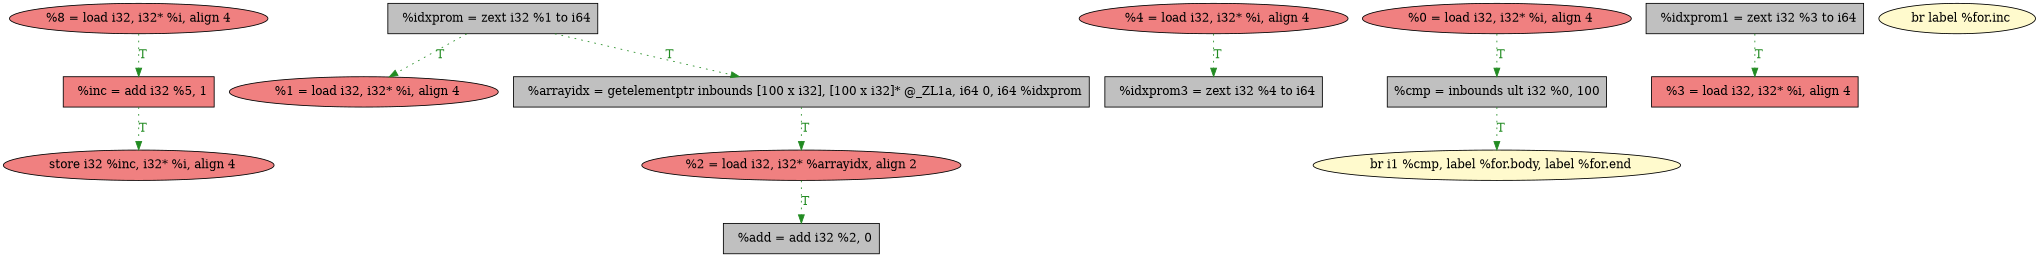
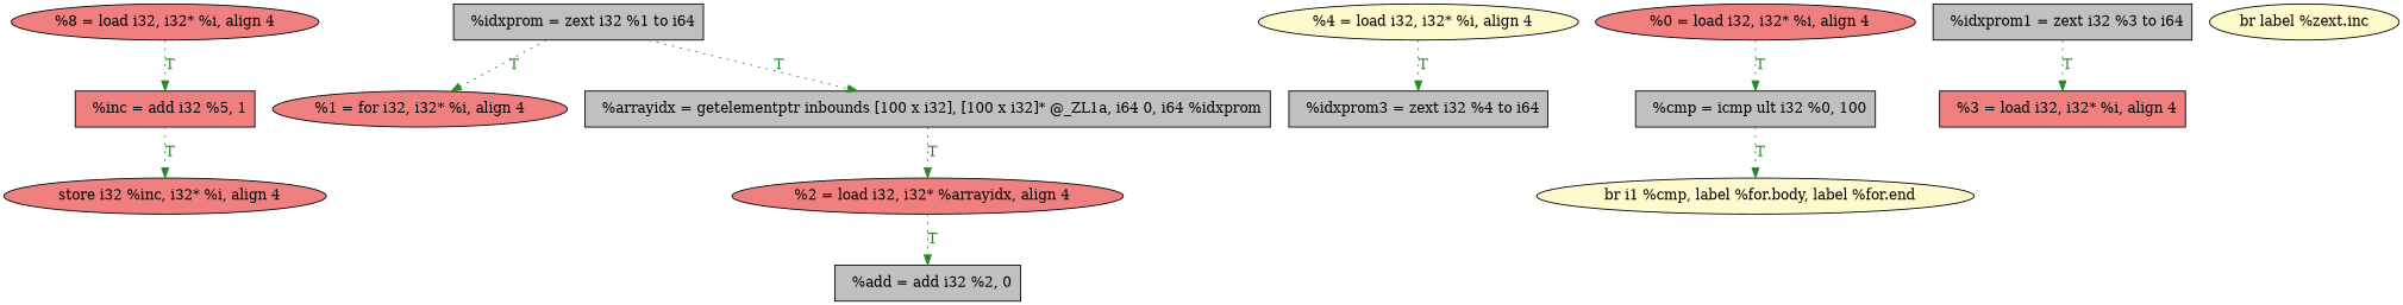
  digraph {
    node [fillcolor=lightcoral shape=ellipse style=filled]
    edge [color=forestgreen fontcolor=forestgreen style=dotted]
    n1 [label="  store i32 %inc, i32* %i, align 4"]
    n2 [label="%8 = load i32, i32* %i, align 4"]
    n3 [label="  %inc = add i32 %5, 1" shape=rectangle]
-   n4 [label="  %1 = load i32, i32* %i, align 4"]
+   n4 [label="%1 = for i32, i32* %i, align 4"]
    n5 [fillcolor=grey label="  %idxprom = zext i32 %1 to i64" shape=rectangle]
    n6 [fillcolor=grey label="  %arrayidx = getelementptr inbounds [100 x i32], [100 x i32]* @_ZL1a, i64 0, i64 %idxprom" shape=rectangle]
-   n7 [label="%2 = load i32, i32* %arrayidx, align 2"]
+   n7 [label="  %2 = load i32, i32* %arrayidx, align 4"]
    n8 [fillcolor=grey label="  %add = add i32 %2, 0" shape=rectangle]
-   n9 [label="  %4 = load i32, i32* %i, align 4"]
+   n9 [fillcolor=lemonchiffon label="  %4 = load i32, i32* %i, align 4"]
    n10 [fillcolor=grey label="  %idxprom3 = zext i32 %4 to i64" shape=rectangle]
    n11 [label="  %0 = load i32, i32* %i, align 4"]
-   n12 [fillcolor=grey label="%cmp = inbounds ult i32 %0, 100" shape=rectangle]
+   n12 [fillcolor=grey label="  %cmp = icmp ult i32 %0, 100" shape=rectangle]
    n13 [fillcolor=lemonchiffon label="  br i1 %cmp, label %for.body, label %for.end"]
    n14 [label="  %3 = load i32, i32* %i, align 4" shape=box]
    n15 [fillcolor=grey label="  %idxprom1 = zext i32 %3 to i64" shape=rectangle]
-   n16 [fillcolor=lemonchiffon label="  br label %for.inc"]
+   n16 [fillcolor=lemonchiffon label="br label %zext.inc"]
    n2 -> n3 [label=T]
    n3 -> n1 [label=T]
    n5 -> n4 [label=T]
    n5 -> n6 [label=T]
    n6 -> n7 [label=T]
    n7 -> n8 [label=T]
    n9 -> n10 [label=T]
    n11 -> n12 [label=T]
    n12 -> n13 [label=T]
    n15 -> n14 [label=T]
  }
